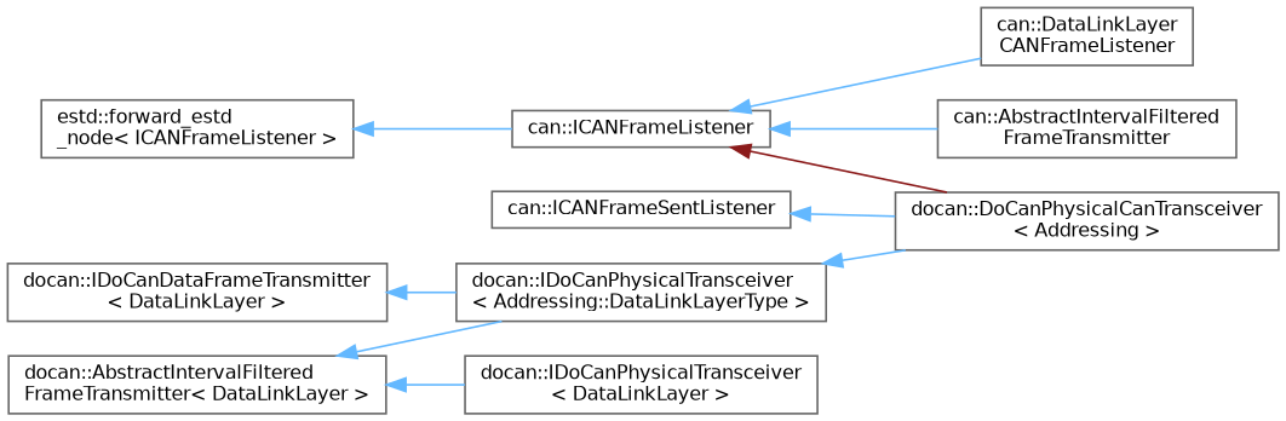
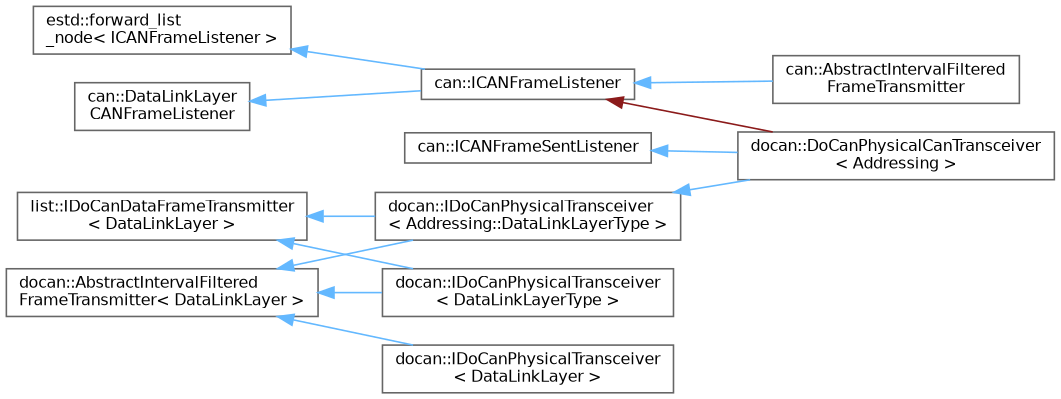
  digraph {
    rankdir=LR
    node [color=grey40 fillcolor=white fontname=Helvetica fontsize=10 shape=box style=filled]
    edge [color=steelblue1 dir=back fontname=Helvetica fontsize=10 labelfontname=Helvetica labelfontsize=10 style=solid]
-   n1 [height=0.2 label="estd::forward_estd\l_node\< ICANFrameListener \>" width=0.4]
+   n1 [height=0.2 label="estd::forward_list\l_node\< ICANFrameListener \>" width=0.4]
    n2 [height=0.2 label="can::ICANFrameListener" width=0.4]
    n3 [height=0.2 label="can::DataLinkLayer\lCANFrameListener" width=0.4]
    n4 [height=0.2 label="can::AbstractIntervalFiltered\lFrameTransmitter" width=0.4]
    n5 [height=0.2 label="docan::DoCanPhysicalCanTransceiver\l\< Addressing \>" width=0.4]
    n6 [height=0.2 label="can::ICANFrameSentListener" width=0.4]
-   n7 [height=0.2 label="docan::IDoCanDataFrameTransmitter\l\< DataLinkLayer \>" width=0.4]
+   n7 [height=0.2 label="list::IDoCanDataFrameTransmitter\l\< DataLinkLayer \>" width=0.4]
    n8 [height=0.2 label="docan::IDoCanPhysicalTransceiver\l\< Addressing::DataLinkLayerType \>" width=0.4]
+   n9 [height=0.2 label="docan::IDoCanPhysicalTransceiver\l\< DataLinkLayerType \>" width=0.4]
    n10 [height=0.2 label="docan::IDoCanPhysicalTransceiver\l\< DataLinkLayer \>" width=0.4]
    n11 [height=0.2 label="docan::AbstractIntervalFiltered\lFrameTransmitter\< DataLinkLayer \>" width=0.4]
    n1 -> n2
-   n2 -> n3
+   n3 -> n2
    n2 -> n4
    n2 -> n5 [color=firebrick4]
    n6 -> n5
    n7 -> n8
+   n7 -> n9
    n8 -> n5
    n11 -> n8
+   n11 -> n9
    n11 -> n10
  }
